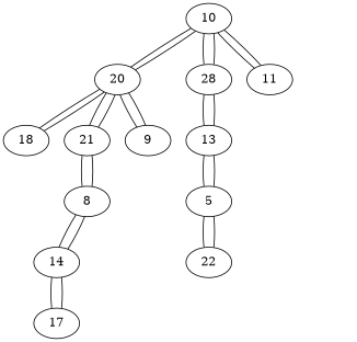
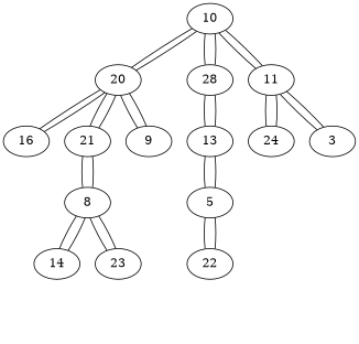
  graph {
    10
    20
    28
    11
-   18
+   18 [label=16]
    21
    9
    13
+   24
+   3
    n11 [label=8]
    5
    14
+   23
    22
-   17
    10 -- 20
    10 -- 28
    10 -- 11
    20 -- 10
    20 -- 18
    20 -- 21
    20 -- 9
    28 -- 10
    28 -- 13
    11 -- 10
+   11 -- 24
+   11 -- 3
    18 -- 20
    21 -- 20
    21 -- n11
    9 -- 20
    13 -- 28
    13 -- 5
+   24 -- 11
+   3 -- 11
    n11 -- 21
    n11 -- 14
+   n11 -- 23
    5 -- 13
    5 -- 22
    14 -- n11
-   14 -- 17
+   23 -- n11
    22 -- 5
-   17 -- 14
  }
